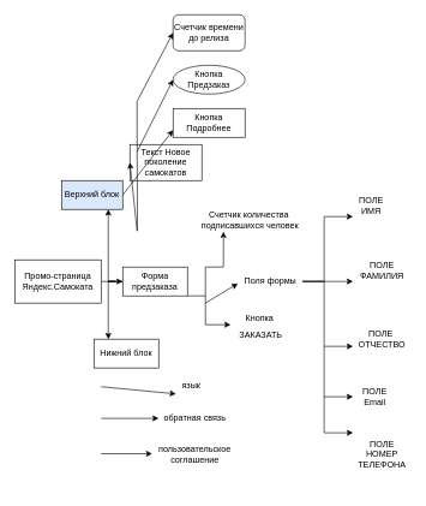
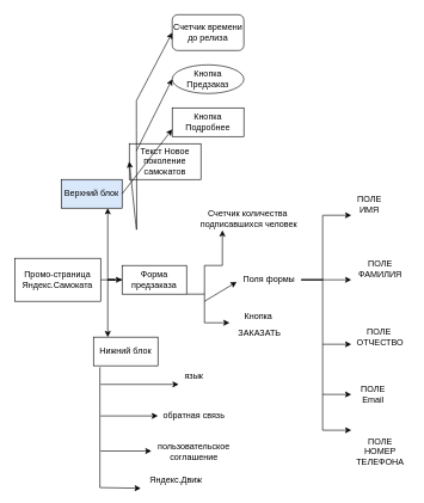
  <mxCell id="0" />
  <mxCell id="1" parent="0" />
  <mxCell id="2" value="" style="edgeStyle=orthogonalEdgeStyle;rounded=0;orthogonalLoop=1;jettySize=auto;html=1;" parent="1" source="3" target="6" edge="1"><mxGeometry relative="1" as="geometry" /></mxCell>
  <mxCell id="3" value="Промо-страница Яндекс.Самоката" style="rounded=0;whiteSpace=wrap;html=1;" parent="1" vertex="1"><mxGeometry x="20" y="360" width="120" height="60" as="geometry" /></mxCell>
  <mxCell id="4" value="" style="edgeStyle=orthogonalEdgeStyle;rounded=0;orthogonalLoop=1;jettySize=auto;html=1;" parent="1" source="6" target="7" edge="1"><mxGeometry relative="1" as="geometry"><Array as="points"><mxPoint x="150" y="390" /></Array></mxGeometry></mxCell>
  <mxCell id="5" value="" style="edgeStyle=orthogonalEdgeStyle;rounded=0;orthogonalLoop=1;jettySize=auto;html=1;" parent="1" source="6" target="8" edge="1"><mxGeometry relative="1" as="geometry"><Array as="points"><mxPoint x="150" y="390" /></Array></mxGeometry></mxCell>
  <mxCell id="6" value="Форма предзаказа" style="whiteSpace=wrap;html=1;rounded=0;" parent="1" vertex="1"><mxGeometry x="170" y="370" width="90" height="40" as="geometry" /></mxCell>
  <mxCell id="7" value="Верхний блок" style="whiteSpace=wrap;html=1;rounded=0;fillColor=#dae8fc;" parent="1" vertex="1"><mxGeometry x="85" y="250" width="85" height="40" as="geometry" /></mxCell>
  <mxCell id="8" value="Нижний блок" style="whiteSpace=wrap;html=1;rounded=0;" parent="1" vertex="1"><mxGeometry x="130" y="470" width="90" height="40" as="geometry" /></mxCell>
  <mxCell id="9" value="Текст Новое поколение самокатов" style="rounded=0;whiteSpace=wrap;html=1;" parent="1" vertex="1"><mxGeometry x="180" y="200" width="100" height="50" as="geometry" /></mxCell>
  <mxCell id="10" value="Кнопка Подробнее" style="rounded=0;whiteSpace=wrap;html=1;" parent="1" vertex="1"><mxGeometry x="240" y="150" width="100" height="40" as="geometry" /></mxCell>
  <mxCell id="11" value="Кнопка Предзаказ" style="ellipse;whiteSpace=wrap;html=1;" parent="1" vertex="1"><mxGeometry x="240" y="90" width="100" height="40" as="geometry" /></mxCell>
  <mxCell id="12" value="Счетчик времени до релиза" style="whiteSpace=wrap;html=1;rounded=1;" parent="1" vertex="1"><mxGeometry x="240" y="20" width="100" height="50" as="geometry" /></mxCell>
  <mxCell id="13" value="" style="endArrow=none;html=1;rounded=0;" parent="1" edge="1"><mxGeometry width="50" height="50" relative="1" as="geometry"><mxPoint x="190.5" y="320" as="sourcePoint" /><mxPoint x="190" y="140" as="targetPoint" /><Array as="points"><mxPoint x="190" y="180" /></Array></mxGeometry></mxCell>
  <mxCell id="14" value="" style="endArrow=classic;html=1;rounded=0;entryX=0;entryY=0.5;entryDx=0;entryDy=0;" parent="1" target="12" edge="1"><mxGeometry width="50" height="50" relative="1" as="geometry"><mxPoint x="190" y="140" as="sourcePoint" /><mxPoint x="240" y="90" as="targetPoint" /></mxGeometry></mxCell>
  <mxCell id="15" value="" style="endArrow=classic;html=1;rounded=0;entryX=0;entryY=0.5;entryDx=0;entryDy=0;" parent="1" target="11" edge="1"><mxGeometry width="50" height="50" relative="1" as="geometry"><mxPoint x="190" y="210" as="sourcePoint" /><mxPoint x="240" y="160" as="targetPoint" /></mxGeometry></mxCell>
  <mxCell id="16" value="" style="endArrow=classic;html=1;rounded=0;entryX=0;entryY=0.5;entryDx=0;entryDy=0;" parent="1" target="9" edge="1"><mxGeometry width="50" height="50" relative="1" as="geometry"><mxPoint x="190" y="320" as="sourcePoint" /><mxPoint x="240" y="270" as="targetPoint" /></mxGeometry></mxCell>
  <mxCell id="17" value="" style="endArrow=classic;html=1;rounded=0;entryX=0;entryY=0.75;entryDx=0;entryDy=0;" parent="1" target="10" edge="1"><mxGeometry width="50" height="50" relative="1" as="geometry"><mxPoint x="170" y="270" as="sourcePoint" /><mxPoint x="220" y="220" as="targetPoint" /></mxGeometry></mxCell>
  <mxCell id="18" value="Счетчик количества&lt;br&gt;&amp;nbsp;подписавшихся человек" style="text;html=1;align=center;verticalAlign=middle;resizable=0;points=[];autosize=1;strokeColor=none;fillColor=none;" parent="1" vertex="1"><mxGeometry x="270" y="290" width="150" height="30" as="geometry" /></mxCell>
  <mxCell id="19" value="&lt;font style=&quot;font-size: 12px&quot;&gt;Кнопка&lt;br&gt;&amp;nbsp;ЗАКАЗАТЬ&lt;/font&gt;" style="text;html=1;align=center;verticalAlign=middle;resizable=0;points=[];autosize=1;strokeColor=none;fillColor=none;fontSize=19;" parent="1" vertex="1"><mxGeometry x="320" y="420" width="80" height="60" as="geometry" /></mxCell>
  <mxCell id="20" style="edgeStyle=orthogonalEdgeStyle;rounded=0;orthogonalLoop=1;jettySize=auto;html=1;" edge="1" parent="1" source="23"><mxGeometry relative="1" as="geometry"><mxPoint x="490" y="390" as="targetPoint" /></mxGeometry></mxCell>
  <mxCell id="21" style="edgeStyle=orthogonalEdgeStyle;rounded=0;orthogonalLoop=1;jettySize=auto;html=1;" edge="1" parent="1" source="23"><mxGeometry relative="1" as="geometry"><mxPoint x="490" y="300" as="targetPoint" /><Array as="points"><mxPoint x="450" y="390" /><mxPoint x="450" y="300" /></Array></mxGeometry></mxCell>
  <mxCell id="22" style="edgeStyle=orthogonalEdgeStyle;rounded=0;orthogonalLoop=1;jettySize=auto;html=1;" edge="1" parent="1" source="23"><mxGeometry relative="1" as="geometry"><mxPoint x="490" y="600" as="targetPoint" /><Array as="points"><mxPoint x="450" y="390" /><mxPoint x="450" y="600" /><mxPoint x="480" y="600" /></Array></mxGeometry></mxCell>
  <mxCell id="23" value="Поля формы" style="text;html=1;align=center;verticalAlign=middle;resizable=0;points=[];autosize=1;strokeColor=none;fillColor=none;fontSize=12;" parent="1" vertex="1"><mxGeometry x="330" y="380" width="90" height="20" as="geometry" /></mxCell>
  <mxCell id="24" style="edgeStyle=orthogonalEdgeStyle;rounded=0;orthogonalLoop=1;jettySize=auto;html=1;exitX=1;exitY=0;exitDx=0;exitDy=0;exitPerimeter=0;entryX=0.267;entryY=1.033;entryDx=0;entryDy=0;entryPerimeter=0;fontSize=12;" parent="1" source="26" target="18" edge="1"><mxGeometry relative="1" as="geometry" /></mxCell>
  <mxCell id="25" style="edgeStyle=orthogonalEdgeStyle;rounded=0;orthogonalLoop=1;jettySize=auto;html=1;exitX=1;exitY=1;exitDx=0;exitDy=0;exitPerimeter=0;fontSize=12;" parent="1" source="26" edge="1"><mxGeometry relative="1" as="geometry"><mxPoint x="320" y="450" as="targetPoint" /></mxGeometry></mxCell>
  <mxCell id="26" value="" style="strokeWidth=1;html=1;shape=mxgraph.flowchart.annotation_2;align=left;labelPosition=right;pointerEvents=1;fontSize=12;fillColor=default;gradientColor=none;" parent="1" vertex="1"><mxGeometry x="260" y="370" width="50" height="80" as="geometry" /></mxCell>
  <mxCell id="27" value="" style="endArrow=classic;html=1;rounded=0;fontSize=12;entryX=0;entryY=0.65;entryDx=0;entryDy=0;entryPerimeter=0;" parent="1" target="23" edge="1"><mxGeometry width="50" height="50" relative="1" as="geometry"><mxPoint x="285" y="420" as="sourcePoint" /><mxPoint x="330" y="385" as="targetPoint" /></mxGeometry></mxCell>
- <mxCell id="28" value="язык" style="text;html=1;align=center;verticalAlign=middle;resizable=0;points=[];autosize=1;strokeColor=none;fillColor=none;fontSize=12;" parent="1" vertex="1"><mxGeometry x="245" y="525" width="40" height="20" as="geometry" /></mxCell>
+ <mxCell id="28" value="язык" style="text;html=1;align=center;verticalAlign=middle;resizable=0;points=[];autosize=1;strokeColor=none;fillColor=none;fontSize=12;" parent="1" vertex="1"><mxGeometry x="250" y="515" width="40" height="20" as="geometry" /></mxCell>
  <mxCell id="29" value="обратная связь" style="text;html=1;align=center;verticalAlign=middle;resizable=0;points=[];autosize=1;strokeColor=none;fillColor=none;fontSize=12;" parent="1" vertex="1"><mxGeometry x="220" y="570" width="100" height="20" as="geometry" /></mxCell>
  <mxCell id="30" value="пользовательское &lt;br&gt;соглашение" style="text;html=1;align=center;verticalAlign=middle;resizable=0;points=[];autosize=1;strokeColor=none;fillColor=none;fontSize=12;" parent="1" vertex="1"><mxGeometry x="210" y="615" width="120" height="30" as="geometry" /></mxCell>
+ <mxCell id="31" value="Яндекс.Движ" style="text;html=1;align=center;verticalAlign=middle;resizable=0;points=[];autosize=1;strokeColor=none;fillColor=none;fontSize=12;" parent="1" vertex="1"><mxGeometry x="200" y="660" width="90" height="20" as="geometry" /></mxCell>
+ <mxCell id="32" value="" style="endArrow=classic;html=1;rounded=0;fontSize=12;exitX=0.1;exitY=1.05;exitDx=0;exitDy=0;exitPerimeter=0;entryX=-0.044;entryY=1.05;entryDx=0;entryDy=0;entryPerimeter=0;" parent="1" source="8" target="31" edge="1"><mxGeometry width="50" height="50" relative="1" as="geometry"><mxPoint x="120" y="585" as="sourcePoint" /><mxPoint x="180" y="620" as="targetPoint" /><Array as="points"><mxPoint x="139" y="570" /><mxPoint x="139" y="630" /><mxPoint x="139" y="680" /></Array></mxGeometry></mxCell>
  <mxCell id="33" value="" style="endArrow=classic;html=1;rounded=0;fontSize=12;entryX=0.008;entryY=0.467;entryDx=0;entryDy=0;entryPerimeter=0;" parent="1" target="30" edge="1"><mxGeometry width="50" height="50" relative="1" as="geometry"><mxPoint x="140" y="629" as="sourcePoint" /><mxPoint x="190" y="605" as="targetPoint" /></mxGeometry></mxCell>
  <mxCell id="34" value="" style="endArrow=classic;html=1;rounded=0;fontSize=12;" parent="1" target="29" edge="1"><mxGeometry width="50" height="50" relative="1" as="geometry"><mxPoint x="140" y="580" as="sourcePoint" /><mxPoint x="190" y="555" as="targetPoint" /></mxGeometry></mxCell>
  <mxCell id="35" value="" style="endArrow=classic;html=1;rounded=0;fontSize=12;entryX=-0.025;entryY=1.05;entryDx=0;entryDy=0;entryPerimeter=0;" parent="1" target="28" edge="1"><mxGeometry width="50" height="50" relative="1" as="geometry"><mxPoint x="140" y="536" as="sourcePoint" /><mxPoint x="190" y="490" as="targetPoint" /></mxGeometry></mxCell>
  <mxCell id="36" value="" style="endArrow=classic;html=1;rounded=0;" edge="1" parent="1"><mxGeometry width="50" height="50" relative="1" as="geometry"><mxPoint x="450" y="480" as="sourcePoint" /><mxPoint x="490" y="480" as="targetPoint" /></mxGeometry></mxCell>
  <mxCell id="37" value="" style="endArrow=classic;html=1;rounded=0;" edge="1" parent="1"><mxGeometry width="50" height="50" relative="1" as="geometry"><mxPoint x="450" y="550" as="sourcePoint" /><mxPoint x="490" y="550" as="targetPoint" /></mxGeometry></mxCell>
  <mxCell id="38" value="ПОЛЕ&lt;br&gt;ИМЯ" style="text;html=1;align=center;verticalAlign=middle;resizable=0;points=[];autosize=1;strokeColor=none;fillColor=none;" vertex="1" parent="1"><mxGeometry x="490" y="270" width="50" height="30" as="geometry" /></mxCell>
  <mxCell id="39" value="ПОЛЕ&lt;br&gt;ФАМИЛИЯ" style="text;html=1;align=center;verticalAlign=middle;resizable=0;points=[];autosize=1;strokeColor=none;fillColor=none;" vertex="1" parent="1"><mxGeometry x="490" y="360" width="80" height="30" as="geometry" /></mxCell>
  <mxCell id="40" value="ПОЛЕ&amp;nbsp;&lt;br&gt;ОТЧЕСТВО" style="text;html=1;align=center;verticalAlign=middle;resizable=0;points=[];autosize=1;strokeColor=none;fillColor=none;" vertex="1" parent="1"><mxGeometry x="490" y="455" width="80" height="30" as="geometry" /></mxCell>
  <mxCell id="41" value="ПОЛЕ&lt;br&gt;Email" style="text;html=1;align=center;verticalAlign=middle;resizable=0;points=[];autosize=1;strokeColor=none;fillColor=none;" vertex="1" parent="1"><mxGeometry x="495" y="535" width="50" height="30" as="geometry" /></mxCell>
  <mxCell id="42" value="ПОЛЕ&lt;br&gt;НОМЕР&lt;br&gt;ТЕЛЕФОНА" style="text;html=1;align=center;verticalAlign=middle;resizable=0;points=[];autosize=1;strokeColor=none;fillColor=none;" vertex="1" parent="1"><mxGeometry x="490" y="605" width="80" height="50" as="geometry" /></mxCell>
